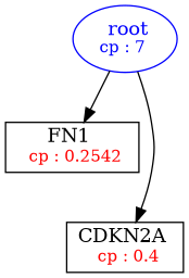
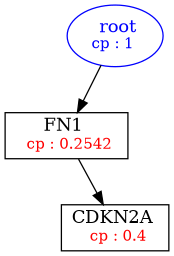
  digraph {
    fontsize=10
    node [shape=box]
-   n1 [color=Blue label=<<font color='Blue'> root</font><br/><font color='Blue' POINT-SIZE='12'>cp : 7 </font>> shape=oval]
+   n1 [color=Blue label=<<font color='Blue'> root</font><br/><font color='Blue' POINT-SIZE='12'>cp : 1 </font>> shape=oval]
    n2 [label=<FN1 <br/> <font color='Red' POINT-SIZE='12'> cp : 0.2542 </font>>]
    n3 [label=<CDKN2A <br/> <font color='Red' POINT-SIZE='12'> cp : 0.4 </font>>]
    n1 -> n2
-   n1 -> n3
+   n2 -> n3
  }
